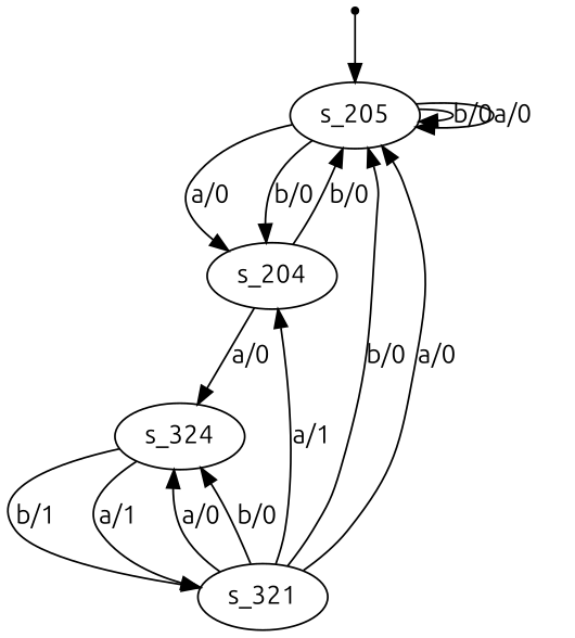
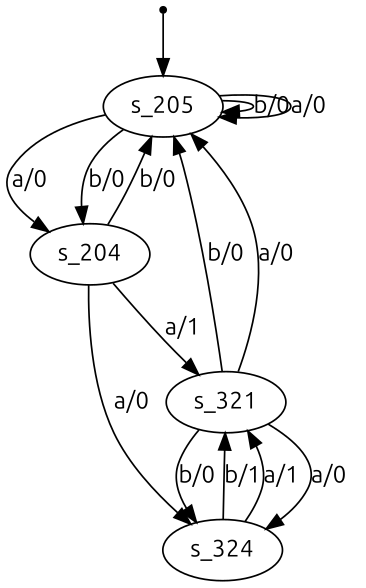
  digraph {
    fontname=Ubuntu
    node [fontname=Ubuntu]
    edge [fontname=Ubuntu]
    s_205 [root=true]
    s_204
    s_324
    s_321
    qi [shape=point]
    s_205 -> s_205 [label="b/0"]
    s_205 -> s_205 [label="a/0"]
    s_205 -> s_204 [label="a/0"]
    s_205 -> s_204 [label="b/0"]
    s_204 -> s_205 [label="b/0"]
    s_204 -> s_324 [label="a/0"]
-   s_321 -> s_204 [label="a/1"]
+   s_204 -> s_321 [label="a/1"]
    s_324 -> s_321 [label="b/1"]
    s_324 -> s_321 [label="a/1"]
    s_321 -> s_205 [label="b/0"]
    s_321 -> s_205 [label="a/0"]
    s_321 -> s_324 [label="a/0"]
    s_321 -> s_324 [label="b/0"]
    qi -> s_205
  }
